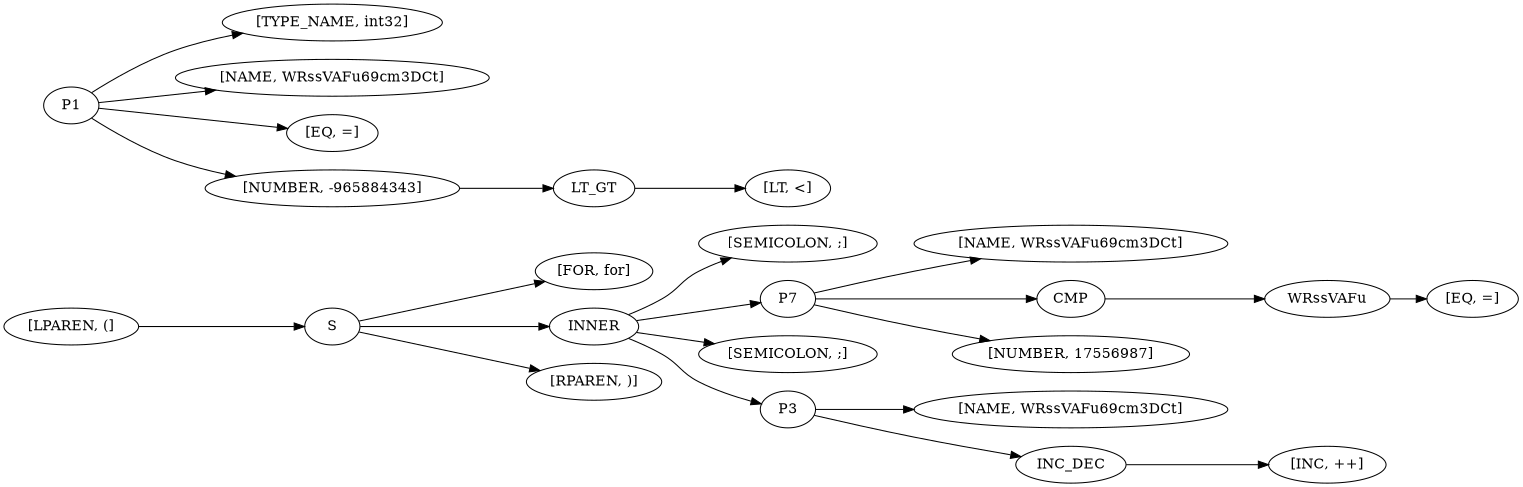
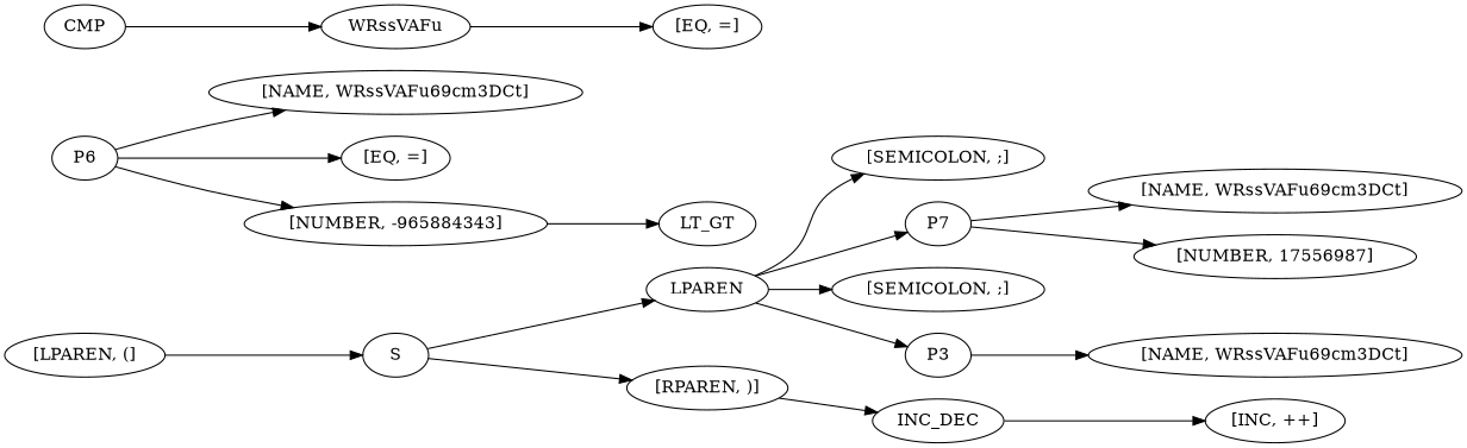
  digraph {
    rankdir=LR
    n1 [label=S]
-   n2 [label="[FOR, for]"]
-   n3 [label=INNER]
+   n3 [label=LPAREN]
    n4 [label="[RPAREN, )]"]
    n5 [label="[LPAREN, (]"]
    n6 [label="[SEMICOLON, ;]"]
    n7 [label=P7]
    n8 [label="[SEMICOLON, ;]"]
    n9 [label=P3]
-   n10 [label=P1]
-   n11 [label="[TYPE_NAME, int32]"]
+   n10 [label=P6]
    n12 [label="[NAME, WRssVAFu69cm3DCt]"]
    n13 [label="[EQ, =]"]
    n14 [label="[NUMBER, -965884343]"]
    n15 [label="[NAME, WRssVAFu69cm3DCt]"]
    n16 [label=CMP]
    n17 [label="[NUMBER, 17556987]"]
    n18 [label="[NAME, WRssVAFu69cm3DCt]"]
    n19 [label=INC_DEC]
    n20 [label=LT_GT]
    n21 [label=WRssVAFu]
-   n22 [label="[LT, <]"]
    n23 [label="[EQ, =]"]
    n24 [label="[INC, ++]"]
-   n1 -> n2
    n1 -> n3
    n1 -> n4
    n3 -> n6
    n3 -> n7
    n3 -> n8
    n3 -> n9
    n5 -> n1
    n7 -> n15
-   n7 -> n16
    n7 -> n17
    n9 -> n18
-   n9 -> n19
-   n10 -> n11
+   n4 -> n19
    n10 -> n12
    n10 -> n13
    n10 -> n14
    n14 -> n20
    n16 -> n21
    n19 -> n24
-   n20 -> n22
    n21 -> n23
  }
